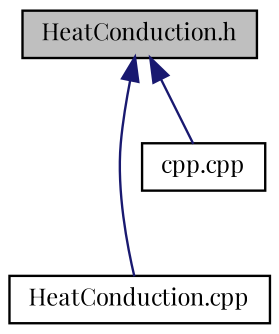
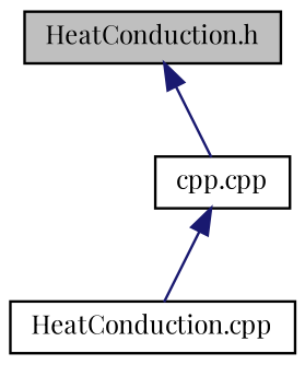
  digraph {
    fontname="Playfair Display"
    node [color=black fillcolor=white fontname="Playfair Display" fontsize=10 shape=record style=filled]
    edge [color=midnightblue dir=back fontname="Playfair Display" fontsize=10 labelfontname=Helvetica labelfontsize=10 style=solid]
    n1 [fillcolor=grey75 fontcolor=black height=0.2 label="HeatConduction.h" width=0.4]
    n2 [height=0.2 label="HeatConduction.cpp" width=0.4]
    n3 [height=0.2 label="cpp.cpp" width=0.4]
-   n1 -> n2
+   n3 -> n2
    n1 -> n3
  }
